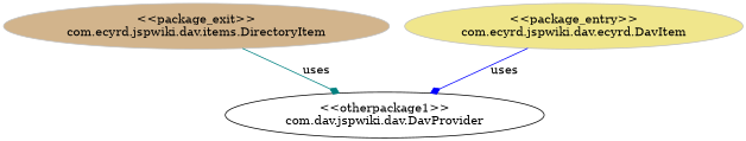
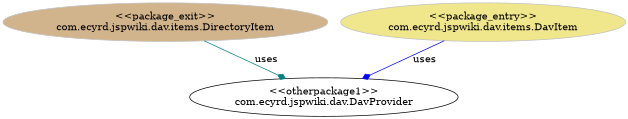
  digraph {
    node [color=grey style=filled]
    edge [arrowhead=diamond]
    n1 [fillcolor=tan label="<<package_exit>>\ncom.ecyrd.jspwiki.dav.items.DirectoryItem"]
-   n2 [fillcolor=white label="<<otherpackage1>>\ncom.dav.jspwiki.dav.DavProvider" color=""]
-   n3 [fillcolor=khaki label="<<package_entry>>\ncom.ecyrd.jspwiki.dav.ecyrd.DavItem"]
+   n2 [fillcolor=white label="<<otherpackage1>>\ncom.ecyrd.jspwiki.dav.DavProvider" color=""]
+   n3 [fillcolor=khaki label="<<package_entry>>\ncom.ecyrd.jspwiki.dav.items.DavItem"]
    n1 -> n2 [color=teal label=uses]
    n3 -> n2 [color=blue label=uses]
  }
